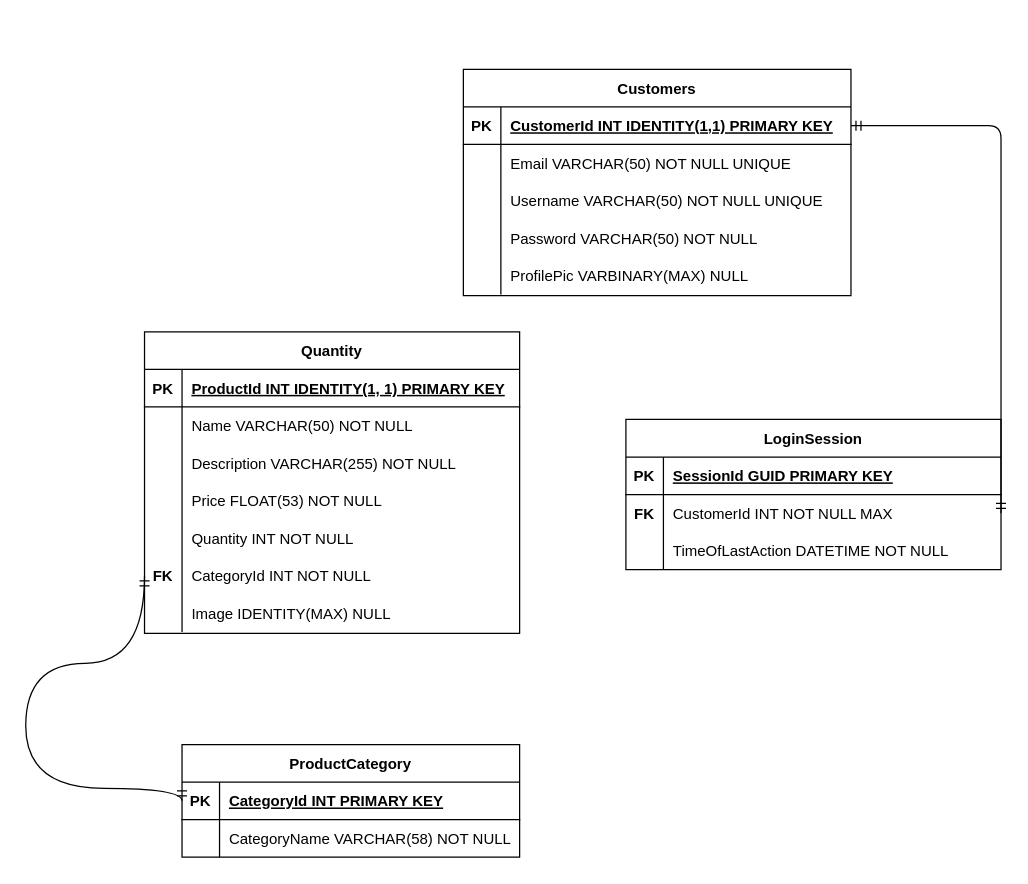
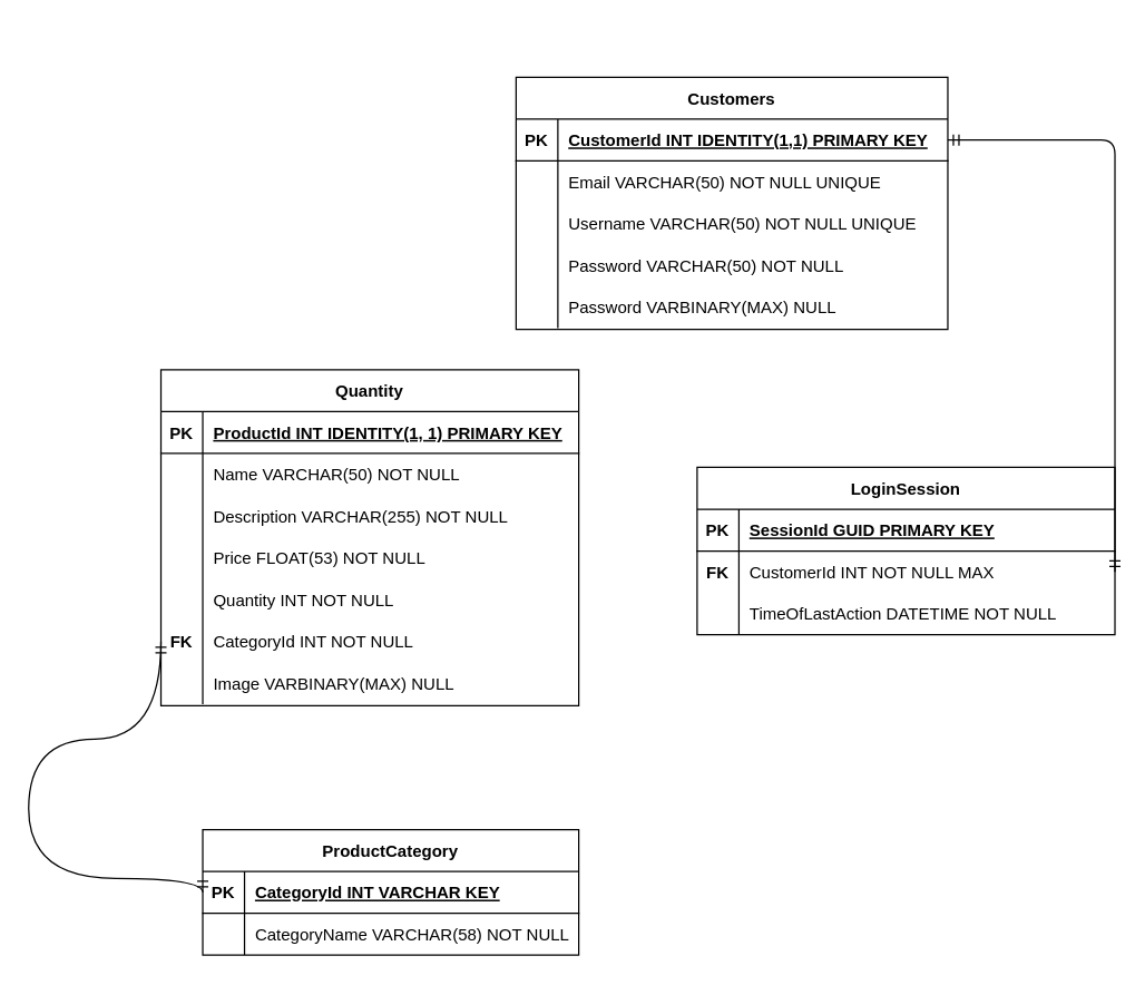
  <mxCell id="0" />
  <mxCell id="1" parent="0" />
  <mxCell id="2" value="Customers" style="shape=table;startSize=30;container=1;collapsible=1;childLayout=tableLayout;fixedRows=1;rowLines=0;fontStyle=1;align=center;resizeLast=1;" parent="1" vertex="1"><mxGeometry x="370" y="55" width="310" height="181" as="geometry" /></mxCell>
  <mxCell id="3" value="" style="shape=tableRow;horizontal=0;startSize=0;swimlaneHead=0;swimlaneBody=0;fillColor=none;collapsible=0;dropTarget=0;points=[[0,0.5],[1,0.5]];portConstraint=eastwest;top=0;left=0;right=0;bottom=1;" parent="2" vertex="1"><mxGeometry y="30" width="310" height="30" as="geometry" /></mxCell>
  <mxCell id="4" value="PK" style="shape=partialRectangle;connectable=0;fillColor=none;top=0;left=0;bottom=0;right=0;fontStyle=1;overflow=hidden;" parent="3" vertex="1"><mxGeometry width="30" height="30" as="geometry"><mxRectangle width="30" height="30" as="alternateBounds" /></mxGeometry></mxCell>
  <mxCell id="5" value="CustomerId INT IDENTITY(1,1) PRIMARY KEY" style="shape=partialRectangle;connectable=0;fillColor=none;top=0;left=0;bottom=0;right=0;align=left;spacingLeft=6;fontStyle=5;overflow=hidden;" parent="3" vertex="1"><mxGeometry x="30" width="280" height="30" as="geometry"><mxRectangle width="280" height="30" as="alternateBounds" /></mxGeometry></mxCell>
  <mxCell id="6" value="" style="shape=tableRow;horizontal=0;startSize=0;swimlaneHead=0;swimlaneBody=0;fillColor=none;collapsible=0;dropTarget=0;points=[[0,0.5],[1,0.5]];portConstraint=eastwest;top=0;left=0;right=0;bottom=0;" parent="2" vertex="1"><mxGeometry y="60" width="310" height="30" as="geometry" /></mxCell>
  <mxCell id="7" value="" style="shape=partialRectangle;connectable=0;fillColor=none;top=0;left=0;bottom=0;right=0;editable=1;overflow=hidden;" parent="6" vertex="1"><mxGeometry width="30" height="30" as="geometry"><mxRectangle width="30" height="30" as="alternateBounds" /></mxGeometry></mxCell>
  <mxCell id="8" value="Email VARCHAR(50) NOT NULL UNIQUE" style="shape=partialRectangle;connectable=0;fillColor=none;top=0;left=0;bottom=0;right=0;align=left;spacingLeft=6;overflow=hidden;" parent="6" vertex="1"><mxGeometry x="30" width="280" height="30" as="geometry"><mxRectangle width="280" height="30" as="alternateBounds" /></mxGeometry></mxCell>
  <mxCell id="9" value="" style="shape=tableRow;horizontal=0;startSize=0;swimlaneHead=0;swimlaneBody=0;fillColor=none;collapsible=0;dropTarget=0;points=[[0,0.5],[1,0.5]];portConstraint=eastwest;top=0;left=0;right=0;bottom=0;" parent="2" vertex="1"><mxGeometry y="90" width="310" height="30" as="geometry" /></mxCell>
  <mxCell id="10" value="" style="shape=partialRectangle;connectable=0;fillColor=none;top=0;left=0;bottom=0;right=0;editable=1;overflow=hidden;" parent="9" vertex="1"><mxGeometry width="30" height="30" as="geometry"><mxRectangle width="30" height="30" as="alternateBounds" /></mxGeometry></mxCell>
  <mxCell id="11" value="Username VARCHAR(50) NOT NULL UNIQUE" style="shape=partialRectangle;connectable=0;fillColor=none;top=0;left=0;bottom=0;right=0;align=left;spacingLeft=6;overflow=hidden;" parent="9" vertex="1"><mxGeometry x="30" width="280" height="30" as="geometry"><mxRectangle width="280" height="30" as="alternateBounds" /></mxGeometry></mxCell>
  <mxCell id="12" value="" style="shape=tableRow;horizontal=0;startSize=0;swimlaneHead=0;swimlaneBody=0;fillColor=none;collapsible=0;dropTarget=0;points=[[0,0.5],[1,0.5]];portConstraint=eastwest;top=0;left=0;right=0;bottom=0;" parent="2" vertex="1"><mxGeometry y="120" width="310" height="30" as="geometry" /></mxCell>
  <mxCell id="13" value="" style="shape=partialRectangle;connectable=0;fillColor=none;top=0;left=0;bottom=0;right=0;editable=1;overflow=hidden;" parent="12" vertex="1"><mxGeometry width="30" height="30" as="geometry"><mxRectangle width="30" height="30" as="alternateBounds" /></mxGeometry></mxCell>
  <mxCell id="14" value="Password VARCHAR(50) NOT NULL" style="shape=partialRectangle;connectable=0;fillColor=none;top=0;left=0;bottom=0;right=0;align=left;spacingLeft=6;overflow=hidden;" parent="12" vertex="1"><mxGeometry x="30" width="280" height="30" as="geometry"><mxRectangle width="280" height="30" as="alternateBounds" /></mxGeometry></mxCell>
  <mxCell id="15" style="shape=tableRow;horizontal=0;startSize=0;swimlaneHead=0;swimlaneBody=0;fillColor=none;collapsible=0;dropTarget=0;points=[[0,0.5],[1,0.5]];portConstraint=eastwest;top=0;left=0;right=0;bottom=0;" parent="2" vertex="1"><mxGeometry y="150" width="310" height="30" as="geometry" /></mxCell>
  <mxCell id="16" value="" style="shape=partialRectangle;connectable=0;fillColor=none;top=0;left=0;bottom=0;right=0;editable=1;overflow=hidden;fontStyle=1" parent="15" vertex="1"><mxGeometry width="30" height="30" as="geometry"><mxRectangle width="30" height="30" as="alternateBounds" /></mxGeometry></mxCell>
- <mxCell id="17" value="ProfilePic VARBINARY(MAX) NULL" style="shape=partialRectangle;connectable=0;fillColor=none;top=0;left=0;bottom=0;right=0;align=left;spacingLeft=6;overflow=hidden;" parent="15" vertex="1"><mxGeometry x="30" width="280" height="30" as="geometry"><mxRectangle width="280" height="30" as="alternateBounds" /></mxGeometry></mxCell>
+ <mxCell id="17" value="Password VARBINARY(MAX) NULL" style="shape=partialRectangle;connectable=0;fillColor=none;top=0;left=0;bottom=0;right=0;align=left;spacingLeft=6;overflow=hidden;" parent="15" vertex="1"><mxGeometry x="30" width="280" height="30" as="geometry"><mxRectangle width="280" height="30" as="alternateBounds" /></mxGeometry></mxCell>
  <mxCell id="18" value="Quantity" style="shape=table;startSize=30;container=1;collapsible=1;childLayout=tableLayout;fixedRows=1;rowLines=0;fontStyle=1;align=center;resizeLast=1;" parent="1" vertex="1"><mxGeometry x="115" y="265" width="300" height="241" as="geometry" /></mxCell>
  <mxCell id="19" value="" style="shape=tableRow;horizontal=0;startSize=0;swimlaneHead=0;swimlaneBody=0;fillColor=none;collapsible=0;dropTarget=0;points=[[0,0.5],[1,0.5]];portConstraint=eastwest;top=0;left=0;right=0;bottom=1;" parent="18" vertex="1"><mxGeometry y="30" width="300" height="30" as="geometry" /></mxCell>
  <mxCell id="20" value="PK" style="shape=partialRectangle;connectable=0;fillColor=none;top=0;left=0;bottom=0;right=0;fontStyle=1;overflow=hidden;" parent="19" vertex="1"><mxGeometry width="30" height="30" as="geometry"><mxRectangle width="30" height="30" as="alternateBounds" /></mxGeometry></mxCell>
  <mxCell id="21" value="ProductId INT IDENTITY(1, 1) PRIMARY KEY" style="shape=partialRectangle;connectable=0;fillColor=none;top=0;left=0;bottom=0;right=0;align=left;spacingLeft=6;fontStyle=5;overflow=hidden;" parent="19" vertex="1"><mxGeometry x="30" width="270" height="30" as="geometry"><mxRectangle width="270" height="30" as="alternateBounds" /></mxGeometry></mxCell>
  <mxCell id="22" value="" style="shape=tableRow;horizontal=0;startSize=0;swimlaneHead=0;swimlaneBody=0;fillColor=none;collapsible=0;dropTarget=0;points=[[0,0.5],[1,0.5]];portConstraint=eastwest;top=0;left=0;right=0;bottom=0;" parent="18" vertex="1"><mxGeometry y="60" width="300" height="30" as="geometry" /></mxCell>
  <mxCell id="23" value="" style="shape=partialRectangle;connectable=0;fillColor=none;top=0;left=0;bottom=0;right=0;editable=1;overflow=hidden;" parent="22" vertex="1"><mxGeometry width="30" height="30" as="geometry"><mxRectangle width="30" height="30" as="alternateBounds" /></mxGeometry></mxCell>
  <mxCell id="24" value="Name VARCHAR(50) NOT NULL" style="shape=partialRectangle;connectable=0;fillColor=none;top=0;left=0;bottom=0;right=0;align=left;spacingLeft=6;overflow=hidden;" parent="22" vertex="1"><mxGeometry x="30" width="270" height="30" as="geometry"><mxRectangle width="270" height="30" as="alternateBounds" /></mxGeometry></mxCell>
  <mxCell id="25" value="" style="shape=tableRow;horizontal=0;startSize=0;swimlaneHead=0;swimlaneBody=0;fillColor=none;collapsible=0;dropTarget=0;points=[[0,0.5],[1,0.5]];portConstraint=eastwest;top=0;left=0;right=0;bottom=0;" parent="18" vertex="1"><mxGeometry y="90" width="300" height="30" as="geometry" /></mxCell>
  <mxCell id="26" value="" style="shape=partialRectangle;connectable=0;fillColor=none;top=0;left=0;bottom=0;right=0;editable=1;overflow=hidden;" parent="25" vertex="1"><mxGeometry width="30" height="30" as="geometry"><mxRectangle width="30" height="30" as="alternateBounds" /></mxGeometry></mxCell>
  <mxCell id="27" value="Description VARCHAR(255) NOT NULL" style="shape=partialRectangle;connectable=0;fillColor=none;top=0;left=0;bottom=0;right=0;align=left;spacingLeft=6;overflow=hidden;" parent="25" vertex="1"><mxGeometry x="30" width="270" height="30" as="geometry"><mxRectangle width="270" height="30" as="alternateBounds" /></mxGeometry></mxCell>
  <mxCell id="28" value="" style="shape=tableRow;horizontal=0;startSize=0;swimlaneHead=0;swimlaneBody=0;fillColor=none;collapsible=0;dropTarget=0;points=[[0,0.5],[1,0.5]];portConstraint=eastwest;top=0;left=0;right=0;bottom=0;" parent="18" vertex="1"><mxGeometry y="120" width="300" height="30" as="geometry" /></mxCell>
  <mxCell id="29" value="" style="shape=partialRectangle;connectable=0;fillColor=none;top=0;left=0;bottom=0;right=0;editable=1;overflow=hidden;" parent="28" vertex="1"><mxGeometry width="30" height="30" as="geometry"><mxRectangle width="30" height="30" as="alternateBounds" /></mxGeometry></mxCell>
  <mxCell id="30" value="Price FLOAT(53) NOT NULL" style="shape=partialRectangle;connectable=0;fillColor=none;top=0;left=0;bottom=0;right=0;align=left;spacingLeft=6;overflow=hidden;" parent="28" vertex="1"><mxGeometry x="30" width="270" height="30" as="geometry"><mxRectangle width="270" height="30" as="alternateBounds" /></mxGeometry></mxCell>
  <mxCell id="31" style="shape=tableRow;horizontal=0;startSize=0;swimlaneHead=0;swimlaneBody=0;fillColor=none;collapsible=0;dropTarget=0;points=[[0,0.5],[1,0.5]];portConstraint=eastwest;top=0;left=0;right=0;bottom=0;" parent="18" vertex="1"><mxGeometry y="150" width="300" height="30" as="geometry" /></mxCell>
  <mxCell id="32" style="shape=partialRectangle;connectable=0;fillColor=none;top=0;left=0;bottom=0;right=0;editable=1;overflow=hidden;" parent="31" vertex="1"><mxGeometry width="30" height="30" as="geometry"><mxRectangle width="30" height="30" as="alternateBounds" /></mxGeometry></mxCell>
  <mxCell id="33" value="Quantity INT NOT NULL" style="shape=partialRectangle;connectable=0;fillColor=none;top=0;left=0;bottom=0;right=0;align=left;spacingLeft=6;overflow=hidden;" parent="31" vertex="1"><mxGeometry x="30" width="270" height="30" as="geometry"><mxRectangle width="270" height="30" as="alternateBounds" /></mxGeometry></mxCell>
  <mxCell id="34" style="shape=tableRow;horizontal=0;startSize=0;swimlaneHead=0;swimlaneBody=0;fillColor=none;collapsible=0;dropTarget=0;points=[[0,0.5],[1,0.5]];portConstraint=eastwest;top=0;left=0;right=0;bottom=0;" parent="18" vertex="1"><mxGeometry y="180" width="300" height="30" as="geometry" /></mxCell>
  <mxCell id="35" value="FK" style="shape=partialRectangle;connectable=0;fillColor=none;top=0;left=0;bottom=0;right=0;editable=1;overflow=hidden;fontStyle=1" parent="34" vertex="1"><mxGeometry width="30" height="30" as="geometry"><mxRectangle width="30" height="30" as="alternateBounds" /></mxGeometry></mxCell>
  <mxCell id="36" value="CategoryId INT NOT NULL" style="shape=partialRectangle;connectable=0;fillColor=none;top=0;left=0;bottom=0;right=0;align=left;spacingLeft=6;overflow=hidden;" parent="34" vertex="1"><mxGeometry x="30" width="270" height="30" as="geometry"><mxRectangle width="270" height="30" as="alternateBounds" /></mxGeometry></mxCell>
  <mxCell id="37" style="shape=tableRow;horizontal=0;startSize=0;swimlaneHead=0;swimlaneBody=0;fillColor=none;collapsible=0;dropTarget=0;points=[[0,0.5],[1,0.5]];portConstraint=eastwest;top=0;left=0;right=0;bottom=0;" parent="18" vertex="1"><mxGeometry y="210" width="300" height="30" as="geometry" /></mxCell>
  <mxCell id="38" style="shape=partialRectangle;connectable=0;fillColor=none;top=0;left=0;bottom=0;right=0;editable=1;overflow=hidden;fontStyle=1" parent="37" vertex="1"><mxGeometry width="30" height="30" as="geometry"><mxRectangle width="30" height="30" as="alternateBounds" /></mxGeometry></mxCell>
- <mxCell id="39" value="Image IDENTITY(MAX) NULL" style="shape=partialRectangle;connectable=0;fillColor=none;top=0;left=0;bottom=0;right=0;align=left;spacingLeft=6;overflow=hidden;" parent="37" vertex="1"><mxGeometry x="30" width="270" height="30" as="geometry"><mxRectangle width="270" height="30" as="alternateBounds" /></mxGeometry></mxCell>
+ <mxCell id="39" value="Image VARBINARY(MAX) NULL" style="shape=partialRectangle;connectable=0;fillColor=none;top=0;left=0;bottom=0;right=0;align=left;spacingLeft=6;overflow=hidden;" parent="37" vertex="1"><mxGeometry x="30" width="270" height="30" as="geometry"><mxRectangle width="270" height="30" as="alternateBounds" /></mxGeometry></mxCell>
  <mxCell id="40" value="LoginSession" style="shape=table;startSize=30;container=1;collapsible=1;childLayout=tableLayout;fixedRows=1;rowLines=0;fontStyle=1;align=center;resizeLast=1;" parent="1" vertex="1"><mxGeometry x="500" y="335" width="300" height="120" as="geometry" /></mxCell>
  <mxCell id="41" value="" style="shape=tableRow;horizontal=0;startSize=0;swimlaneHead=0;swimlaneBody=0;fillColor=none;collapsible=0;dropTarget=0;points=[[0,0.5],[1,0.5]];portConstraint=eastwest;top=0;left=0;right=0;bottom=1;" parent="40" vertex="1"><mxGeometry y="30" width="300" height="30" as="geometry" /></mxCell>
  <mxCell id="42" value="PK" style="shape=partialRectangle;connectable=0;fillColor=none;top=0;left=0;bottom=0;right=0;fontStyle=1;overflow=hidden;" parent="41" vertex="1"><mxGeometry width="30" height="30" as="geometry"><mxRectangle width="30" height="30" as="alternateBounds" /></mxGeometry></mxCell>
  <mxCell id="43" value="SessionId GUID PRIMARY KEY" style="shape=partialRectangle;connectable=0;fillColor=none;top=0;left=0;bottom=0;right=0;align=left;spacingLeft=6;fontStyle=5;overflow=hidden;" parent="41" vertex="1"><mxGeometry x="30" width="270" height="30" as="geometry"><mxRectangle width="270" height="30" as="alternateBounds" /></mxGeometry></mxCell>
  <mxCell id="44" value="" style="shape=tableRow;horizontal=0;startSize=0;swimlaneHead=0;swimlaneBody=0;fillColor=none;collapsible=0;dropTarget=0;points=[[0,0.5],[1,0.5]];portConstraint=eastwest;top=0;left=0;right=0;bottom=0;" parent="40" vertex="1"><mxGeometry y="60" width="300" height="30" as="geometry" /></mxCell>
  <mxCell id="45" value="FK" style="shape=partialRectangle;connectable=0;fillColor=none;top=0;left=0;bottom=0;right=0;editable=1;overflow=hidden;fontStyle=1" parent="44" vertex="1"><mxGeometry width="30" height="30" as="geometry"><mxRectangle width="30" height="30" as="alternateBounds" /></mxGeometry></mxCell>
  <mxCell id="46" value="CustomerId INT NOT NULL MAX" style="shape=partialRectangle;connectable=0;fillColor=none;top=0;left=0;bottom=0;right=0;align=left;spacingLeft=6;overflow=hidden;" parent="44" vertex="1"><mxGeometry x="30" width="270" height="30" as="geometry"><mxRectangle width="270" height="30" as="alternateBounds" /></mxGeometry></mxCell>
  <mxCell id="47" value="" style="shape=tableRow;horizontal=0;startSize=0;swimlaneHead=0;swimlaneBody=0;fillColor=none;collapsible=0;dropTarget=0;points=[[0,0.5],[1,0.5]];portConstraint=eastwest;top=0;left=0;right=0;bottom=0;" parent="40" vertex="1"><mxGeometry y="90" width="300" height="30" as="geometry" /></mxCell>
  <mxCell id="48" value="" style="shape=partialRectangle;connectable=0;fillColor=none;top=0;left=0;bottom=0;right=0;editable=1;overflow=hidden;" parent="47" vertex="1"><mxGeometry width="30" height="30" as="geometry"><mxRectangle width="30" height="30" as="alternateBounds" /></mxGeometry></mxCell>
  <mxCell id="49" value="TimeOfLastAction DATETIME NOT NULL" style="shape=partialRectangle;connectable=0;fillColor=none;top=0;left=0;bottom=0;right=0;align=left;spacingLeft=6;overflow=hidden;" parent="47" vertex="1"><mxGeometry x="30" width="270" height="30" as="geometry"><mxRectangle width="270" height="30" as="alternateBounds" /></mxGeometry></mxCell>
  <mxCell id="50" value="ProductCategory" style="shape=table;startSize=30;container=1;collapsible=1;childLayout=tableLayout;fixedRows=1;rowLines=0;fontStyle=1;align=center;resizeLast=1;" parent="1" vertex="1"><mxGeometry x="145" y="595" width="270" height="90" as="geometry" /></mxCell>
  <mxCell id="51" value="" style="shape=tableRow;horizontal=0;startSize=0;swimlaneHead=0;swimlaneBody=0;fillColor=none;collapsible=0;dropTarget=0;points=[[0,0.5],[1,0.5]];portConstraint=eastwest;top=0;left=0;right=0;bottom=1;" parent="50" vertex="1"><mxGeometry y="30" width="270" height="30" as="geometry" /></mxCell>
  <mxCell id="52" value="PK" style="shape=partialRectangle;connectable=0;fillColor=none;top=0;left=0;bottom=0;right=0;fontStyle=1;overflow=hidden;" parent="51" vertex="1"><mxGeometry width="30" height="30" as="geometry"><mxRectangle width="30" height="30" as="alternateBounds" /></mxGeometry></mxCell>
- <mxCell id="53" value="CategoryId INT PRIMARY KEY" style="shape=partialRectangle;connectable=0;fillColor=none;top=0;left=0;bottom=0;right=0;align=left;spacingLeft=6;fontStyle=5;overflow=hidden;" parent="51" vertex="1"><mxGeometry x="30" width="240" height="30" as="geometry"><mxRectangle width="240" height="30" as="alternateBounds" /></mxGeometry></mxCell>
+ <mxCell id="53" value="CategoryId INT VARCHAR KEY" style="shape=partialRectangle;connectable=0;fillColor=none;top=0;left=0;bottom=0;right=0;align=left;spacingLeft=6;fontStyle=5;overflow=hidden;" parent="51" vertex="1"><mxGeometry x="30" width="240" height="30" as="geometry"><mxRectangle width="240" height="30" as="alternateBounds" /></mxGeometry></mxCell>
  <mxCell id="54" value="" style="shape=tableRow;horizontal=0;startSize=0;swimlaneHead=0;swimlaneBody=0;fillColor=none;collapsible=0;dropTarget=0;points=[[0,0.5],[1,0.5]];portConstraint=eastwest;top=0;left=0;right=0;bottom=0;" parent="50" vertex="1"><mxGeometry y="60" width="270" height="30" as="geometry" /></mxCell>
  <mxCell id="55" value="" style="shape=partialRectangle;connectable=0;fillColor=none;top=0;left=0;bottom=0;right=0;editable=1;overflow=hidden;" parent="54" vertex="1"><mxGeometry width="30" height="30" as="geometry"><mxRectangle width="30" height="30" as="alternateBounds" /></mxGeometry></mxCell>
  <mxCell id="56" value="CategoryName VARCHAR(58) NOT NULL" style="shape=partialRectangle;connectable=0;fillColor=none;top=0;left=0;bottom=0;right=0;align=left;spacingLeft=6;overflow=hidden;" parent="54" vertex="1"><mxGeometry x="30" width="240" height="30" as="geometry"><mxRectangle width="240" height="30" as="alternateBounds" /></mxGeometry></mxCell>
  <mxCell id="57" value="" style="edgeStyle=orthogonalEdgeStyle;fontSize=12;html=1;endArrow=ERmandOne;startArrow=ERmandOne;curved=1;entryX=0;entryY=0.5;entryDx=0;entryDy=0;exitX=0;exitY=0.5;exitDx=0;exitDy=0;" parent="1" source="51" target="34" edge="1"><mxGeometry width="100" height="100" relative="1" as="geometry"><mxPoint x="90" y="645" as="sourcePoint" /><mxPoint x="180" y="515" as="targetPoint" /><Array as="points"><mxPoint x="20" y="630" /><mxPoint x="20" y="530" /></Array></mxGeometry></mxCell>
  <mxCell id="58" value="" style="edgeStyle=orthogonalEdgeStyle;fontSize=12;html=1;endArrow=ERmandOne;startArrow=ERmandOne;entryX=1;entryY=0.5;entryDx=0;entryDy=0;rounded=1;exitX=1;exitY=0.5;exitDx=0;exitDy=0;" parent="1" source="44" target="3" edge="1"><mxGeometry width="100" height="100" relative="1" as="geometry"><mxPoint x="770" y="165" as="sourcePoint" /><mxPoint x="870" y="65" as="targetPoint" /><Array as="points"><mxPoint x="800" y="280" /><mxPoint x="800" y="20" /></Array></mxGeometry></mxCell>
